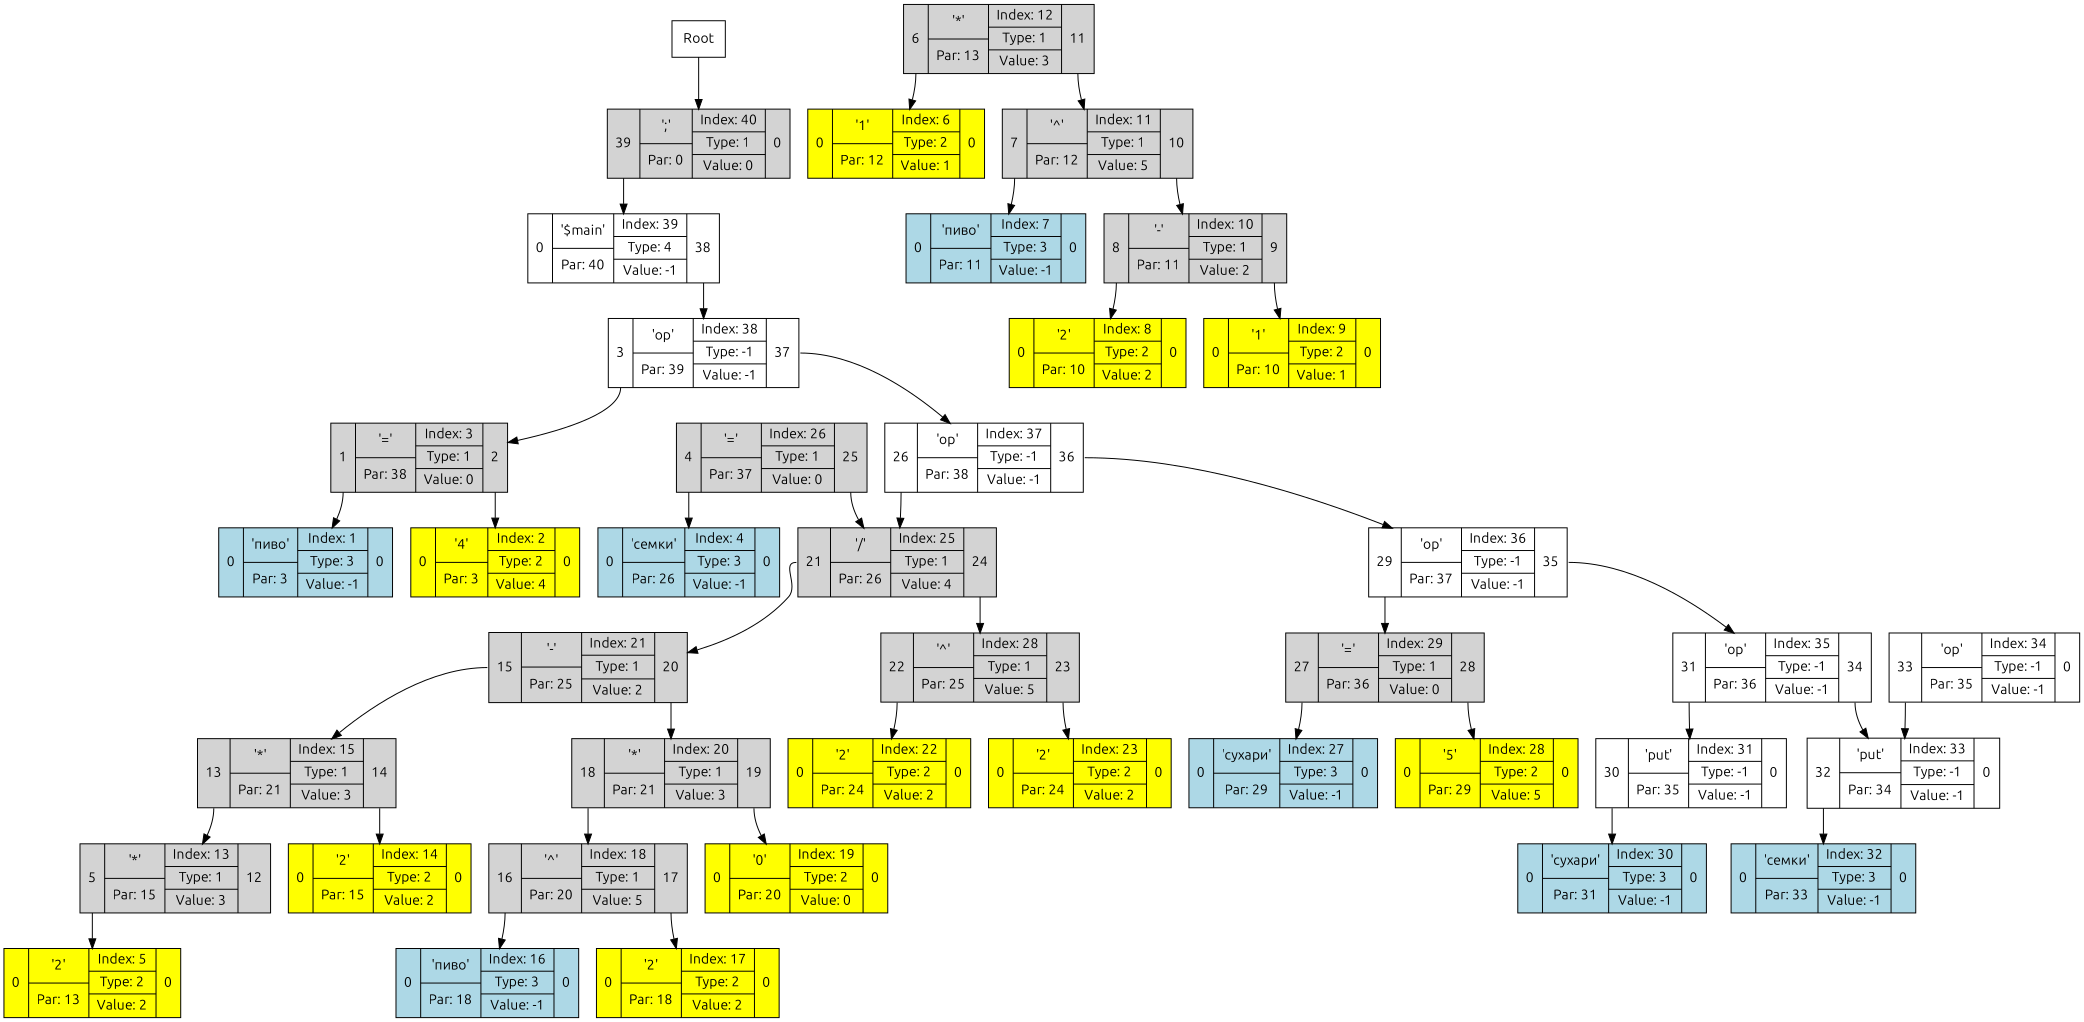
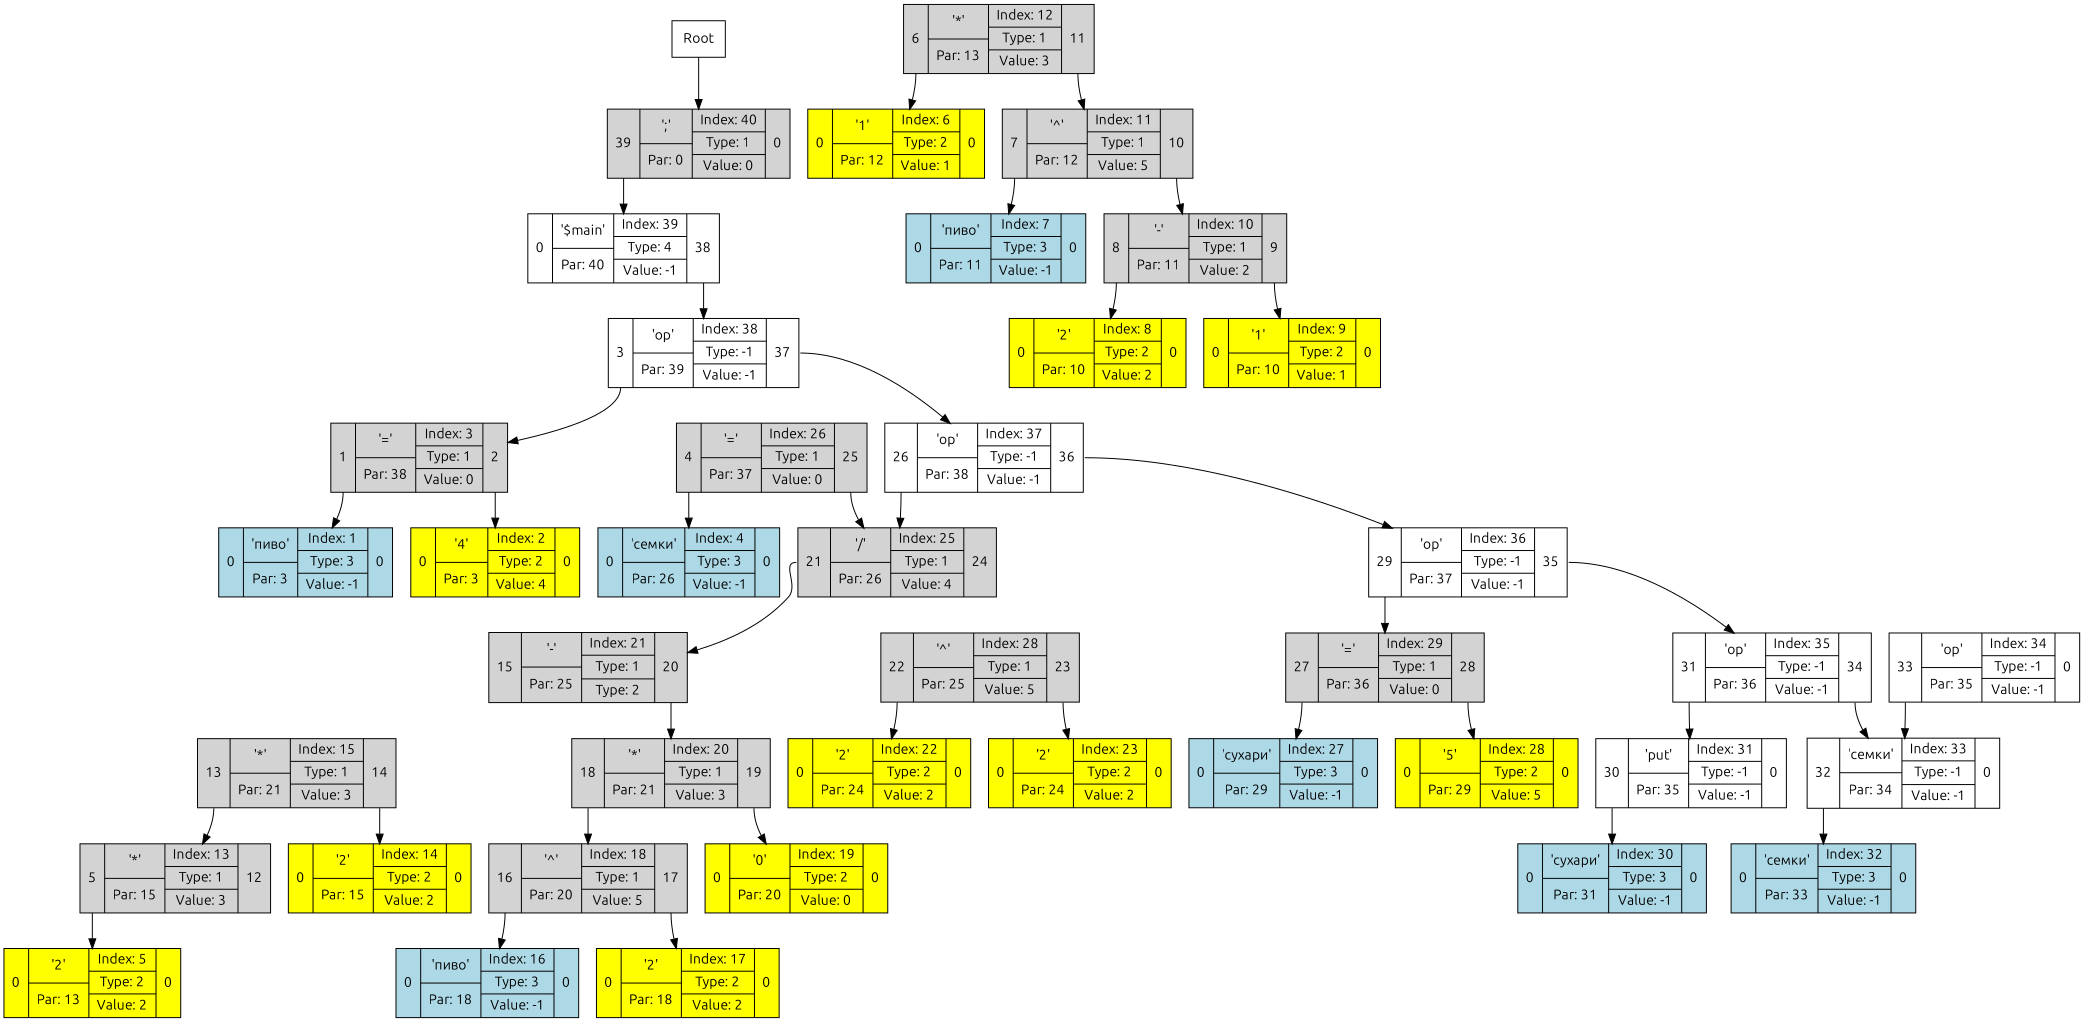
  digraph {
    fontname=Ubuntu
    rankdir=HR
    node [fillcolor=lightgrey fontname=Ubuntu shape=record style=filled]
    edge [fontname=Ubuntu tailport=left]
    n1 [fillcolor=lightblue label=" <left>  0 | {'пиво' | Par: 3} | {Index: 1 | Type: 3 | Value: -1} | <right> 0 "]
    n2 [fillcolor=yellow label=" <left>  0 | {'4' | Par: 3} | {Index: 2 | Type: 2 | Value: 4} | <right> 0 "]
    n3 [label=" <left>  1 | {'=' | Par: 38} | {Index: 3 | Type: 1 | Value: 0} | <right> 2 "]
    n4 [fillcolor=lightblue label=" <left>  0 | {'семки' | Par: 26} | {Index: 4 | Type: 3 | Value: -1} | <right> 0 "]
    n5 [fillcolor=yellow label=" <left>  0 | {'2' | Par: 13} | {Index: 5 | Type: 2 | Value: 2} | <right> 0 "]
    n6 [fillcolor=yellow label=" <left>  0 | {'1' | Par: 12} | {Index: 6 | Type: 2 | Value: 1} | <right> 0 "]
    n7 [fillcolor=lightblue label=" <left>  0 | {'пиво' | Par: 11} | {Index: 7 | Type: 3 | Value: -1} | <right> 0 "]
    n8 [fillcolor=yellow label=" <left>  0 | {'2' | Par: 10} | {Index: 8 | Type: 2 | Value: 2} | <right> 0 "]
    n9 [fillcolor=yellow label=" <left>  0 | {'1' | Par: 10} | {Index: 9 | Type: 2 | Value: 1} | <right> 0 "]
    n10 [label=" <left>  8 | {'-' | Par: 11} | {Index: 10 | Type: 1 | Value: 2} | <right> 9 "]
    n11 [label=" <left>  7 | {'^' | Par: 12} | {Index: 11 | Type: 1 | Value: 5} | <right> 10 "]
    n12 [label=" <left>  6 | {'*' | Par: 13} | {Index: 12 | Type: 1 | Value: 3} | <right> 11 "]
    n13 [label=" <left>  5 | {'*' | Par: 15} | {Index: 13 | Type: 1 | Value: 3} | <right> 12 "]
    n14 [fillcolor=yellow label=" <left>  0 | {'2' | Par: 15} | {Index: 14 | Type: 2 | Value: 2} | <right> 0 "]
    n15 [label=" <left>  13 | {'*' | Par: 21} | {Index: 15 | Type: 1 | Value: 3} | <right> 14 "]
    n16 [fillcolor=lightblue label=" <left>  0 | {'пиво' | Par: 18} | {Index: 16 | Type: 3 | Value: -1} | <right> 0 "]
    n17 [fillcolor=yellow label=" <left>  0 | {'2' | Par: 18} | {Index: 17 | Type: 2 | Value: 2} | <right> 0 "]
    n18 [label=" <left>  16 | {'^' | Par: 20} | {Index: 18 | Type: 1 | Value: 5} | <right> 17 "]
    n19 [fillcolor=yellow label=" <left>  0 | {'0' | Par: 20} | {Index: 19 | Type: 2 | Value: 0} | <right> 0 "]
    n20 [label=" <left>  18 | {'*' | Par: 21} | {Index: 20 | Type: 1 | Value: 3} | <right> 19 "]
-   n21 [label=" <left>  15 | {'-' | Par: 25} | {Index: 21 | Type: 1 | Value: 2} | <right> 20 "]
+   n21 [label=" <left>  15 | {'-' | Par: 25} | {Index: 21 | Type: 1 | Type: 2} | <right> 20 "]
    n22 [fillcolor=yellow label=" <left>  0 | {'2' | Par: 24} | {Index: 22 | Type: 2 | Value: 2} | <right> 0 "]
    n23 [fillcolor=yellow label=" <left>  0 | {'2' | Par: 24} | {Index: 23 | Type: 2 | Value: 2} | <right> 0 "]
    n24 [label=" <left>  22 | {'^' | Par: 25} | {Index: 28 | Type: 1 | Value: 5} | <right> 23 "]
    n25 [label=" <left>  21 | {'/' | Par: 26} | {Index: 25 | Type: 1 | Value: 4} | <right> 24 "]
    n26 [label=" <left>  4 | {'=' | Par: 37} | {Index: 26 | Type: 1 | Value: 0} | <right> 25 "]
    n27 [fillcolor=lightblue label=" <left>  0 | {'сухари' | Par: 29} | {Index: 27 | Type: 3 | Value: -1} | <right> 0 "]
    n28 [fillcolor=yellow label=" <left>  0 | {'5' | Par: 29} | {Index: 28 | Type: 2 | Value: 5} | <right> 0 "]
    n29 [label=" <left>  27 | {'=' | Par: 36} | {Index: 29 | Type: 1 | Value: 0} | <right> 28 "]
    n30 [fillcolor=lightblue label=" <left>  0 | {'сухари' | Par: 31} | {Index: 30 | Type: 3 | Value: -1} | <right> 0 "]
    n31 [label=" <left>  30 | {'put' | Par: 35} | {Index: 31 | Type: -1 | Value: -1} | <right> 0 " fillcolor="" style=""]
    n32 [fillcolor=lightblue label=" <left>  0 | {'семки' | Par: 33} | {Index: 32 | Type: 3 | Value: -1} | <right> 0 "]
-   n33 [label=" <left>  32 | {'put' | Par: 34} | {Index: 33 | Type: -1 | Value: -1} | <right> 0 " fillcolor="" style=""]
+   n33 [label=" <left>  32 | {'семки' | Par: 34} | {Index: 33 | Type: -1 | Value: -1} | <right> 0 " fillcolor="" style=""]
    n34 [label=" <left>  33 | {'op' | Par: 35} | {Index: 34 | Type: -1 | Value: -1} | <right> 0 " fillcolor="" style=""]
    n35 [label=" <left>  31 | {'op' | Par: 36} | {Index: 35 | Type: -1 | Value: -1} | <right> 34 " fillcolor="" style=""]
    n36 [label=" <left>  29 | {'op' | Par: 37} | {Index: 36 | Type: -1 | Value: -1} | <right> 35 " fillcolor="" style=""]
    n37 [label=" <left>  26 | {'op' | Par: 38} | {Index: 37 | Type: -1 | Value: -1} | <right> 36 " fillcolor="" style=""]
    n38 [label=" <left>  3 | {'op' | Par: 39} | {Index: 38 | Type: -1 | Value: -1} | <right> 37 " fillcolor="" style=""]
    n39 [label=" <left>  0 | {'$main' | Par: 40} | {Index: 39 | Type: 4 | Value: -1} | <right> 38 " fillcolor="" style=""]
    n40 [label=" <left>  39 | {';' | Par: 0} | {Index: 40 | Type: 1 | Value: 0} | <right> 0 "]
    n41 [label=" <root> Root" fillcolor="" style=""]
    n3 -> n1
    n3 -> n2 [tailport=right]
    n10 -> n8
    n10 -> n9 [tailport=right]
    n11 -> n7
    n11 -> n10 [tailport=right]
    n12 -> n6
    n12 -> n11 [tailport=right]
    n13 -> n5
    n15 -> n13
    n15 -> n14 [tailport=right]
    n18 -> n16
    n18 -> n17 [tailport=right]
    n20 -> n18
    n20 -> n19 [tailport=right]
-   n21 -> n15
    n21 -> n20 [tailport=right]
    n24 -> n22
    n24 -> n23 [tailport=right]
    n25 -> n21
-   n25 -> n24 [tailport=right]
    n26 -> n4
    n26 -> n25 [tailport=right]
    n29 -> n27
    n29 -> n28 [tailport=right]
    n31 -> n30
    n33 -> n32
    n34 -> n33
    n35 -> n31
    n35 -> n33 [tailport=right]
    n36 -> n29
    n36 -> n35 [tailport=right]
    n37 -> n25
    n37 -> n36 [tailport=right]
    n38 -> n3
    n38 -> n37 [tailport=right]
    n39 -> n38 [tailport=right]
    n40 -> n39
    n41 -> n40 [tailport=root]
  }
